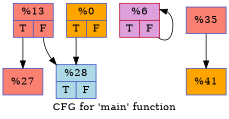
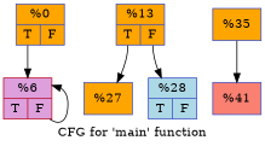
  digraph {
    label="CFG for 'main' function"
    node [color="#3d50c3ff" fillcolor=orange shape=record style=filled]
    edge [tailport=s0]
    n1 [label="{%0|{<s0>T|<s1>F}}"]
    n2 [color="#b70d28ff" fillcolor=plum label="{%6|{<s0>T|<s1>F}}"]
-   n3 [fillcolor=salmon label="{%13|{<s0>T|<s1>F}}"]
-   n4 [fillcolor=salmon label="{%27}"]
+   n3 [label="{%13|{<s0>T|<s1>F}}"]
+   n4 [label="{%27}"]
    n5 [fillcolor=lightblue label="{%28|{<s0>T|<s1>F}}"]
-   n6 [fillcolor=salmon label="{%35}"]
-   n7 [label="{%41}"]
-   n1 -> n5
+   n6 [label="{%35}"]
+   n7 [fillcolor=salmon label="{%41}"]
+   n1 -> n2
    n2 -> n2 [tailport=s1]
    n3 -> n4
    n3 -> n5 [tailport=s1]
    n6 -> n7
  }
